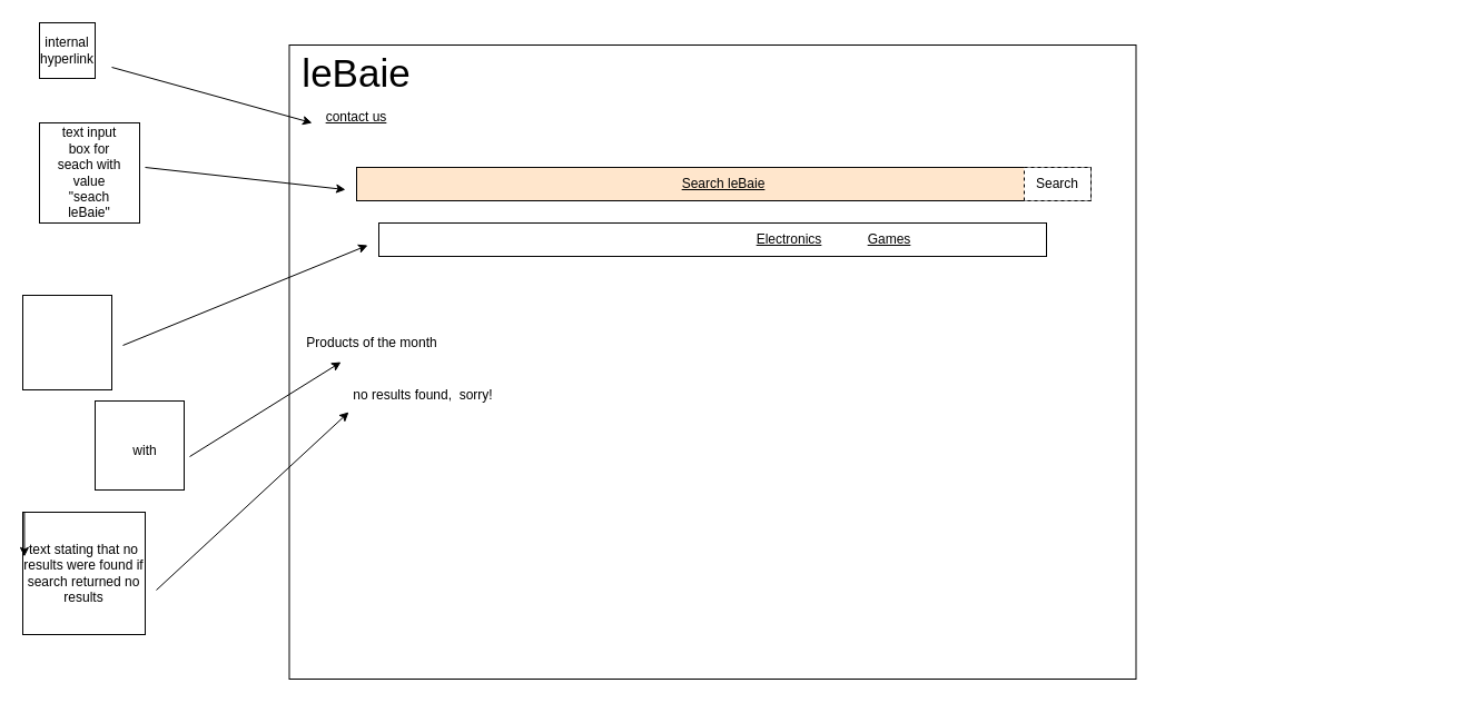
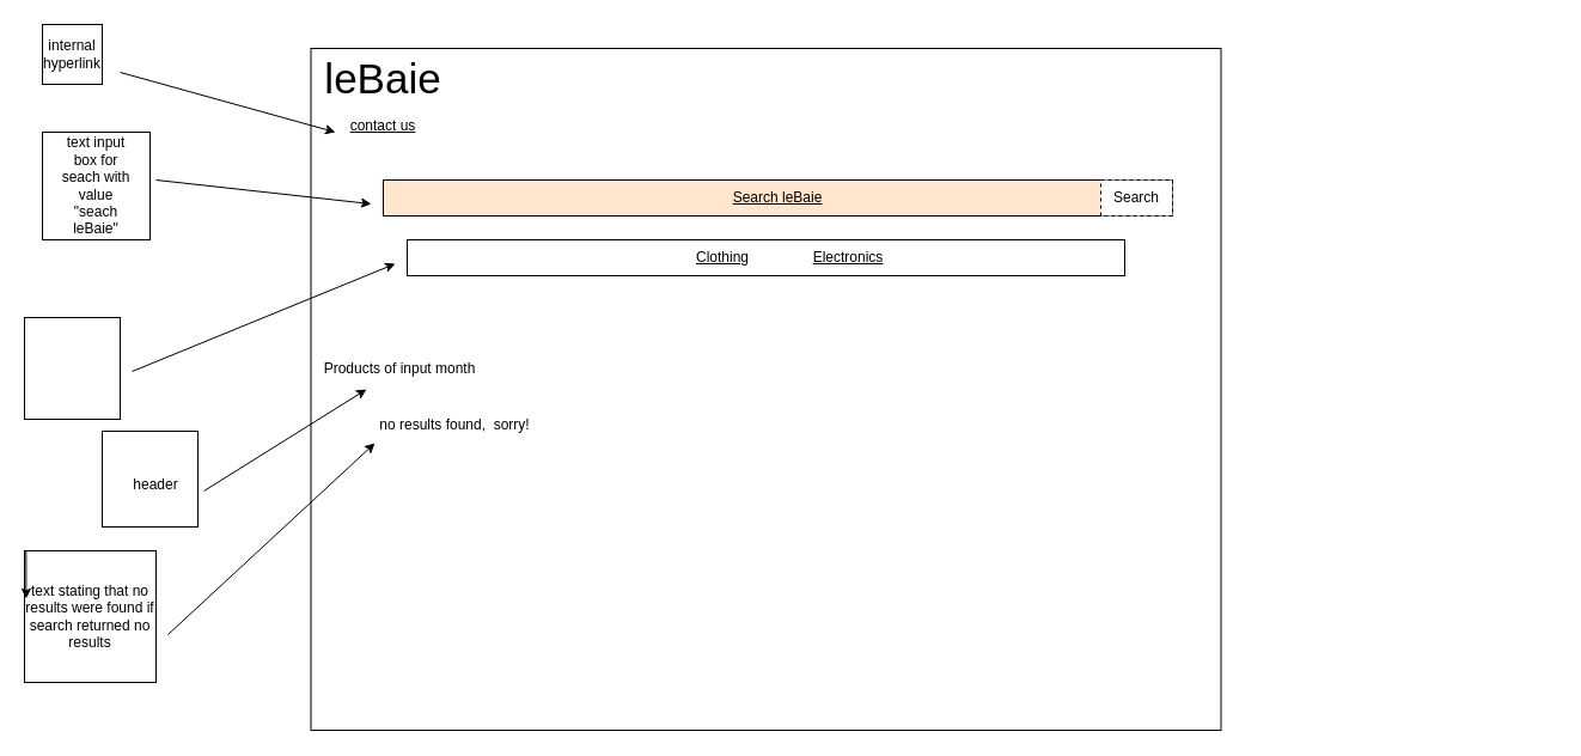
  <mxCell id="0" />
  <mxCell id="1" parent="0" />
  <mxCell id="2" value="" style="rounded=0;whiteSpace=wrap;html=1;fillColor=none;fontStyle=4" parent="1" vertex="1"><mxGeometry x="259.5" y="40" width="761" height="570" as="geometry" /></mxCell>
  <mxCell id="3" value="" style="rounded=0;whiteSpace=wrap;html=1;fillColor=none;" parent="1" vertex="1"><mxGeometry x="20" y="265" width="80" height="85" as="geometry" /></mxCell>
  <mxCell id="4" value="text stating that no results were found if search returned no results" style="whiteSpace=wrap;html=1;aspect=fixed;fillColor=none;" parent="1" vertex="1"><mxGeometry x="20" y="460" width="110" height="110" as="geometry" /></mxCell>
  <mxCell id="5" value="" style="rounded=0;whiteSpace=wrap;html=1;fillColor=none;" parent="1" vertex="1"><mxGeometry x="340" y="200" width="600" height="30" as="geometry" /></mxCell>
  <mxCell id="6" value="" style="whiteSpace=wrap;html=1;aspect=fixed;fillColor=none;" parent="1" vertex="1"><mxGeometry x="35" y="20" width="50" height="50" as="geometry" /></mxCell>
  <mxCell id="7" value="" style="whiteSpace=wrap;html=1;aspect=fixed;fillColor=none;" parent="1" vertex="1"><mxGeometry x="35" y="110" width="90" height="90" as="geometry" /></mxCell>
  <mxCell id="8" value="" style="endArrow=none;html=1;rounded=0;" parent="1" edge="1"><mxGeometry width="50" height="50" relative="1" as="geometry"><mxPoint x="390" y="545" as="sourcePoint" /><mxPoint x="390" y="545" as="targetPoint" /></mxGeometry></mxCell>
  <mxCell id="9" value="Search leBaie" style="rounded=0;whiteSpace=wrap;html=1;fontStyle=4;fillColor=#ffe6cc;" parent="1" vertex="1"><mxGeometry x="320" y="150" width="660" height="30" as="geometry" /></mxCell>
  <mxCell id="10" value="&lt;font style=&quot;font-size: 35px;&quot;&gt;leBaie&lt;/font&gt;" style="text;html=1;strokeColor=none;fillColor=none;align=center;verticalAlign=middle;whiteSpace=wrap;rounded=0;fontStyle=0" parent="1" vertex="1"><mxGeometry x="290" y="60" width="60" height="10" as="geometry" /></mxCell>
  <mxCell id="11" value="Electronics " style="text;html=1;strokeColor=none;fillColor=none;align=center;verticalAlign=middle;whiteSpace=wrap;rounded=0;fontStyle=4" parent="1" vertex="1"><mxGeometry x="679" y="200" width="60" height="30" as="geometry" /></mxCell>
- <mxCell id="13" value="Games" style="text;html=1;strokeColor=none;fillColor=none;align=center;verticalAlign=middle;whiteSpace=wrap;rounded=0;fontStyle=4" parent="1" vertex="1"><mxGeometry x="769" y="200" width="60" height="30" as="geometry" /></mxCell>
+ <mxCell id="12" value="Clothing" style="text;html=1;strokeColor=none;fillColor=none;align=center;verticalAlign=middle;whiteSpace=wrap;rounded=0;fontStyle=4" parent="1" vertex="1"><mxGeometry x="574" y="200" width="60" height="30" as="geometry" /></mxCell>
  <mxCell id="14" value="&lt;span&gt;contact us&lt;br&gt;&lt;/span&gt;" style="text;html=1;strokeColor=none;fillColor=none;align=center;verticalAlign=middle;whiteSpace=wrap;rounded=0;fontStyle=4" parent="1" vertex="1"><mxGeometry x="290" y="90" width="60" height="30" as="geometry" /></mxCell>
- <mxCell id="15" value="Products of the month" style="text;html=1;strokeColor=none;fillColor=none;align=center;verticalAlign=middle;whiteSpace=wrap;rounded=0;" parent="1" vertex="1"><mxGeometry x="194" y="290" width="280" height="35" as="geometry" /></mxCell>
+ <mxCell id="15" value="Products of input month" style="text;html=1;strokeColor=none;fillColor=none;align=center;verticalAlign=middle;whiteSpace=wrap;rounded=0;" parent="1" vertex="1"><mxGeometry x="194" y="290" width="280" height="35" as="geometry" /></mxCell>
  <mxCell id="16" value="internal hyperlink " style="text;html=1;fillColor=none;align=center;verticalAlign=middle;whiteSpace=wrap;rounded=0;" parent="1" vertex="1"><mxGeometry x="30" y="30" width="60" height="30" as="geometry" /></mxCell>
  <mxCell id="17" value="" style="endArrow=classic;html=1;rounded=0;" parent="1" edge="1"><mxGeometry width="50" height="50" relative="1" as="geometry"><mxPoint x="110" y="310" as="sourcePoint" /><mxPoint x="330" y="220" as="targetPoint" /></mxGeometry></mxCell>
  <mxCell id="18" value="" style="endArrow=classic;html=1;rounded=0;entryX=0.081;entryY=1;entryDx=0;entryDy=0;entryPerimeter=0;" parent="1" edge="1" target="28"><mxGeometry width="50" height="50" relative="1" as="geometry"><mxPoint x="140" y="530" as="sourcePoint" /><mxPoint x="290" y="482.632" as="targetPoint" /></mxGeometry></mxCell>
  <mxCell id="19" value="" style="endArrow=classic;html=1;rounded=0;" parent="1" edge="1"><mxGeometry width="50" height="50" relative="1" as="geometry"><mxPoint x="100" y="60" as="sourcePoint" /><mxPoint x="280" y="110" as="targetPoint" /></mxGeometry></mxCell>
  <mxCell id="20" value="" style="endArrow=classic;html=1;rounded=0;" parent="1" edge="1"><mxGeometry width="50" height="50" relative="1" as="geometry"><mxPoint x="130" y="150" as="sourcePoint" /><mxPoint x="310" y="170" as="targetPoint" /></mxGeometry></mxCell>
  <mxCell id="21" value="text input box for seach with value &quot;seach leBaie&quot; " style="text;html=1;strokeColor=none;fillColor=none;align=center;verticalAlign=middle;whiteSpace=wrap;rounded=0;" parent="1" vertex="1"><mxGeometry x="50" y="140" width="60" height="30" as="geometry" /></mxCell>
  <mxCell id="22" value="Search" style="rounded=0;whiteSpace=wrap;html=1;dashed=1;" parent="1" vertex="1"><mxGeometry x="920" y="150" width="60" height="30" as="geometry" /></mxCell>
  <mxCell id="23" value="" style="endArrow=none;html=1;rounded=0;" parent="1" edge="1"><mxGeometry width="50" height="50" relative="1" as="geometry"><mxPoint x="1300" y="510" as="sourcePoint" /><mxPoint x="1300" y="510" as="targetPoint" /></mxGeometry></mxCell>
  <mxCell id="24" style="edgeStyle=orthogonalEdgeStyle;rounded=0;orthogonalLoop=1;jettySize=auto;html=1;exitX=0;exitY=0;exitDx=0;exitDy=0;entryX=0.013;entryY=0.363;entryDx=0;entryDy=0;entryPerimeter=0;" parent="1" source="4" target="4" edge="1"><mxGeometry relative="1" as="geometry" /></mxCell>
  <mxCell id="25" value="" style="whiteSpace=wrap;html=1;aspect=fixed;" parent="1" vertex="1"><mxGeometry x="85" y="360" width="80" height="80" as="geometry" /></mxCell>
- <mxCell id="26" value="with" style="text;html=1;strokeColor=none;fillColor=none;align=center;verticalAlign=middle;whiteSpace=wrap;rounded=0;" parent="1" vertex="1"><mxGeometry x="100" y="390" width="60" height="30" as="geometry" /></mxCell>
+ <mxCell id="26" value="header" style="text;html=1;strokeColor=none;fillColor=none;align=center;verticalAlign=middle;whiteSpace=wrap;rounded=0;" parent="1" vertex="1"><mxGeometry x="100" y="390" width="60" height="30" as="geometry" /></mxCell>
  <mxCell id="27" value="" style="endArrow=classic;html=1;rounded=0;" parent="1" target="15" edge="1"><mxGeometry width="50" height="50" relative="1" as="geometry"><mxPoint x="170" y="410" as="sourcePoint" /><mxPoint y="360" as="targetPoint" x="220" /></mxGeometry></mxCell>
  <mxCell id="28" value="no results found,&amp;nbsp; sorry!" style="text;html=1;strokeColor=none;fillColor=none;align=center;verticalAlign=middle;whiteSpace=wrap;rounded=0;" vertex="1" parent="1"><mxGeometry x="300" y="340" width="160" height="30" as="geometry" /></mxCell>
